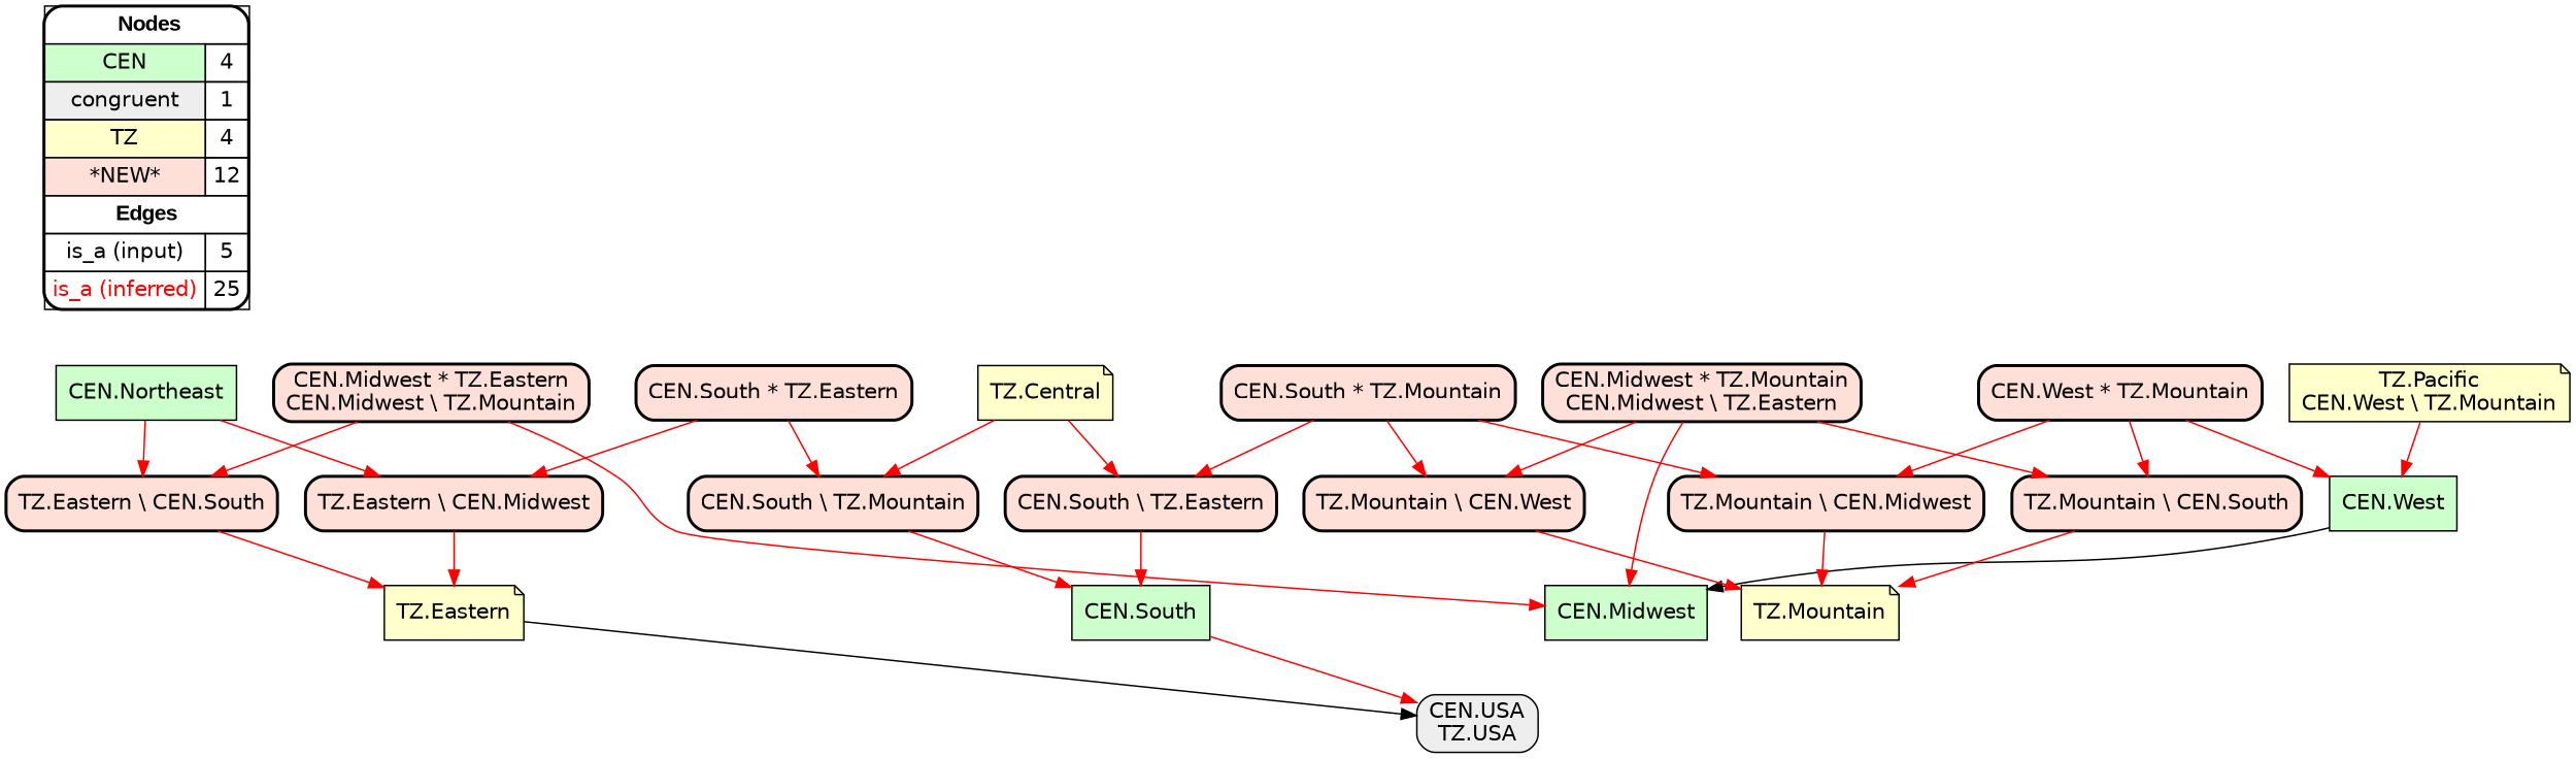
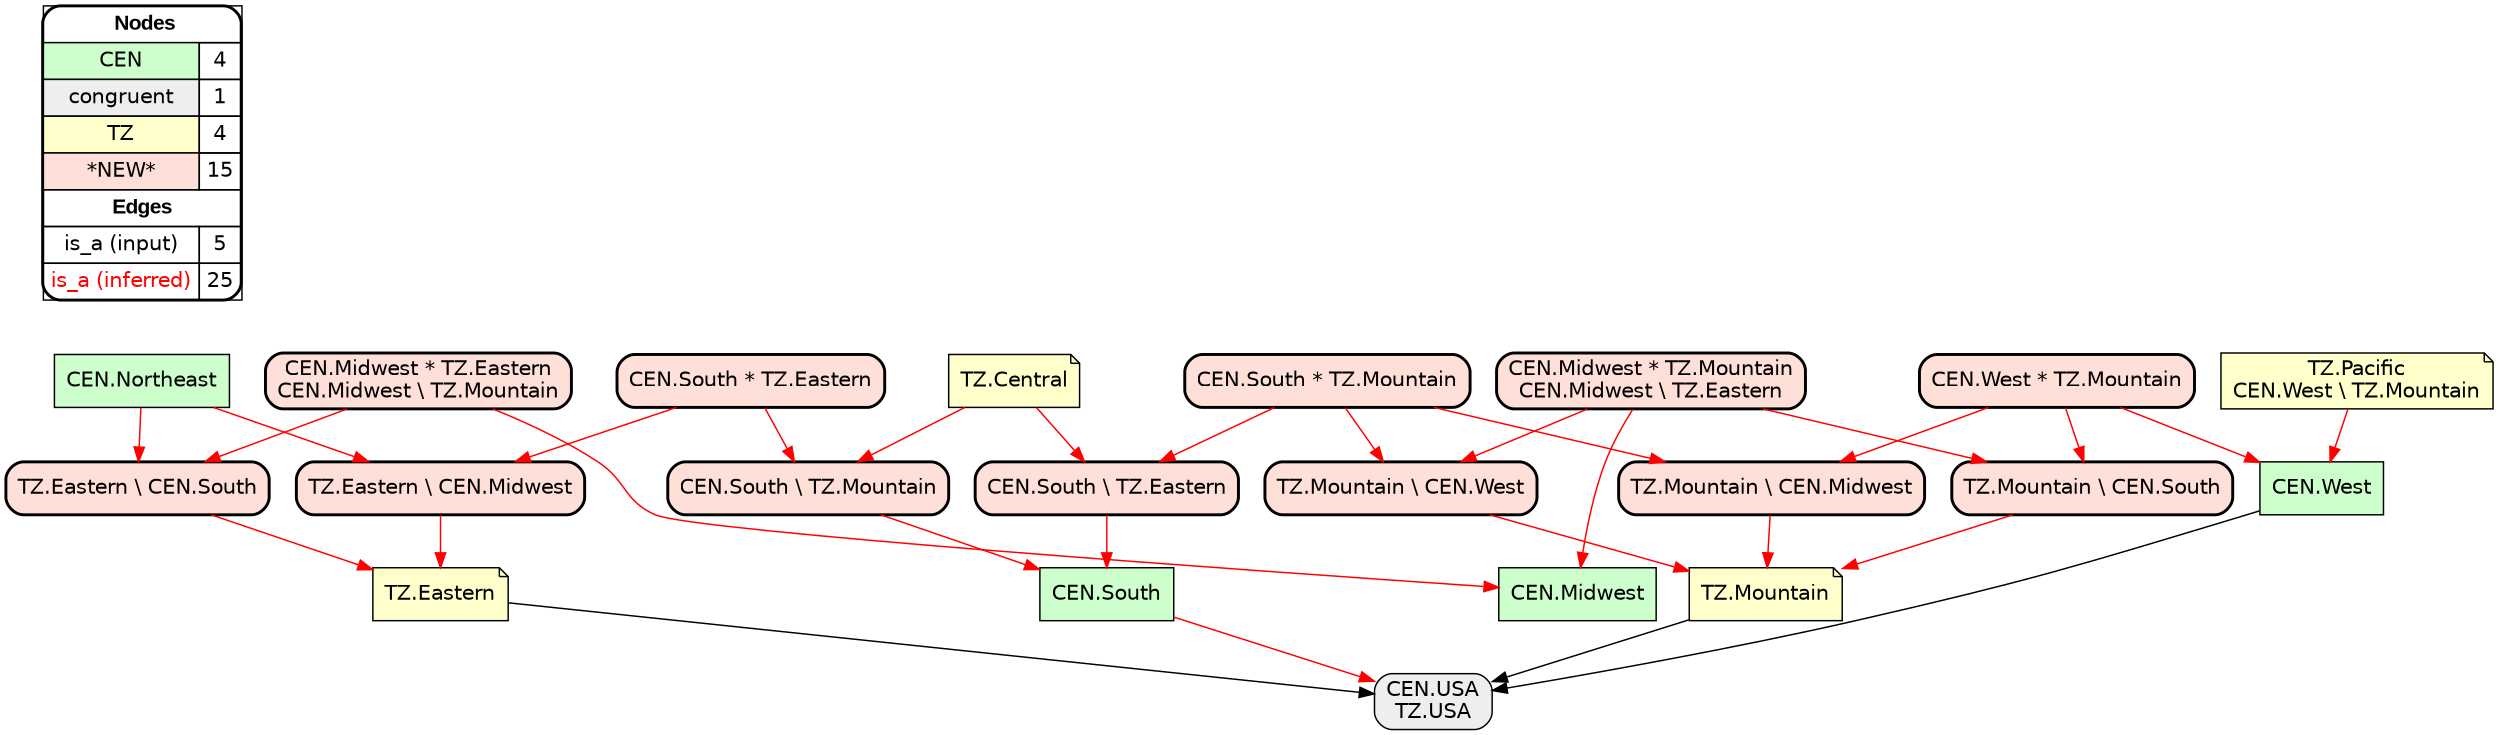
  digraph {
    rankdir=TB
    node [fillcolor="#FFE0D8" fontname=helvetica shape=box style="filled,rounded,bold"]
    edge [arrowhead=normal color="#FF0000" constraint=true penwidth=1 style=solid]
-   n1 [fillcolor=white label=<   <TABLE BORDER="0" CELLBORDER="1" CELLSPACING="0" CELLPADDING="4">  <TR> <TD COLSPAN="2"><font face="Arial Black"> Nodes</font></TD> </TR>  <TR>   <TD bgcolor="#CCFFCC" fontname="helvetica">CEN</TD>   <TD>4</TD>   </TR>  <TR>   <TD bgcolor="#EEEEEE" fontname="helvetica">congruent</TD>   <TD>1</TD>   </TR>  <TR>   <TD bgcolor="#FFFFCC" fontname="helvetica">TZ</TD>   <TD>4</TD>   </TR>  <TR>   <TD bgcolor="#FFE0D8" fontname="helvetica">*NEW*</TD>   <TD>12</TD>   </TR>  <TR> <TD COLSPAN="2"><font face = "Arial Black"> Edges </font></TD> </TR>  <TR>   <TD><font color ="#000000">is_a (input)</font></TD><TD>5</TD> </TR> <TR>   <TD><font color ="#FF0000">is_a (inferred)</font></TD><TD>25</TD> </TR> </TABLE>   > margin=0]
+   n1 [fillcolor=white label=<   <TABLE BORDER="0" CELLBORDER="1" CELLSPACING="0" CELLPADDING="4">  <TR> <TD COLSPAN="2"><font face="Arial Black"> Nodes</font></TD> </TR>  <TR>   <TD bgcolor="#CCFFCC" fontname="helvetica">CEN</TD>   <TD>4</TD>   </TR>  <TR>   <TD bgcolor="#EEEEEE" fontname="helvetica">congruent</TD>   <TD>1</TD>   </TR>  <TR>   <TD bgcolor="#FFFFCC" fontname="helvetica">TZ</TD>   <TD>4</TD>   </TR>  <TR>   <TD bgcolor="#FFE0D8" fontname="helvetica">*NEW*</TD>   <TD>15</TD>   </TR>  <TR> <TD COLSPAN="2"><font face = "Arial Black"> Edges </font></TD> </TR>  <TR>   <TD><font color ="#000000">is_a (input)</font></TD><TD>5</TD> </TR> <TR>   <TD><font color ="#FF0000">is_a (inferred)</font></TD><TD>25</TD> </TR> </TABLE>   > margin=0]
    "CEN.Midwest" [fillcolor="#CCFFCC" style=filled]
    "CEN.USA\nTZ.USA" [fillcolor="#EEEEEE" style="filled,rounded"]
    "CEN.West" [fillcolor="#CCFFCC" style=filled]
    "CEN.Northeast" [fillcolor="#CCFFCC" style=filled]
    "TZ.Eastern \\ CEN.Midwest"
    "TZ.Eastern \\ CEN.South"
    "TZ.Eastern" [fillcolor="#FFFFCC" shape=note style=filled]
    "CEN.South" [fillcolor="#CCFFCC" style=filled]
    "TZ.Central" [fillcolor="#FFFFCC" shape=note style=filled]
    "CEN.South \\ TZ.Mountain"
    "CEN.South \\ TZ.Eastern"
    "TZ.Mountain" [fillcolor="#FFFFCC" shape=note style=filled]
    "TZ.Pacific\nCEN.West \\ TZ.Mountain" [fillcolor="#FFFFCC" shape=note style=filled]
    "TZ.Mountain \\ CEN.West"
    "CEN.Midwest * TZ.Mountain\nCEN.Midwest \\ TZ.Eastern"
    "TZ.Mountain \\ CEN.South"
    "TZ.Mountain \\ CEN.Midwest"
    "CEN.South * TZ.Eastern"
    "CEN.West * TZ.Mountain"
    "CEN.South * TZ.Mountain"
    "CEN.Midwest * TZ.Eastern\nCEN.Midwest \\ TZ.Mountain"
    subgraph sub_1 {
      rank=source
      n1
    }
-   "CEN.West" -> "CEN.Midwest" [color="#000000"]
+   "CEN.West" -> "CEN.USA\nTZ.USA" [color="#000000"]
    "CEN.Northeast" -> "TZ.Eastern \\ CEN.Midwest"
    "CEN.Northeast" -> "TZ.Eastern \\ CEN.South"
    "TZ.Eastern \\ CEN.Midwest" -> "TZ.Eastern"
    "TZ.Eastern \\ CEN.South" -> "TZ.Eastern"
    "TZ.Eastern" -> "CEN.USA\nTZ.USA" [color="#000000"]
    "CEN.South" -> "CEN.USA\nTZ.USA"
    "TZ.Central" -> "CEN.South \\ TZ.Mountain"
    "TZ.Central" -> "CEN.South \\ TZ.Eastern"
    "CEN.South \\ TZ.Mountain" -> "CEN.South"
    "CEN.South \\ TZ.Eastern" -> "CEN.South"
+   "TZ.Mountain" -> "CEN.USA\nTZ.USA" [color="#000000"]
    "TZ.Pacific\nCEN.West \\ TZ.Mountain" -> "CEN.West"
    "TZ.Mountain \\ CEN.West" -> "TZ.Mountain"
    "CEN.Midwest * TZ.Mountain\nCEN.Midwest \\ TZ.Eastern" -> "CEN.Midwest"
    "CEN.Midwest * TZ.Mountain\nCEN.Midwest \\ TZ.Eastern" -> "TZ.Mountain \\ CEN.West"
    "CEN.Midwest * TZ.Mountain\nCEN.Midwest \\ TZ.Eastern" -> "TZ.Mountain \\ CEN.South"
    "TZ.Mountain \\ CEN.South" -> "TZ.Mountain"
    "TZ.Mountain \\ CEN.Midwest" -> "TZ.Mountain"
    "CEN.South * TZ.Eastern" -> "TZ.Eastern \\ CEN.Midwest"
    "CEN.South * TZ.Eastern" -> "CEN.South \\ TZ.Mountain"
    "CEN.West * TZ.Mountain" -> "CEN.West"
    "CEN.West * TZ.Mountain" -> "TZ.Mountain \\ CEN.South"
    "CEN.West * TZ.Mountain" -> "TZ.Mountain \\ CEN.Midwest"
    "CEN.South * TZ.Mountain" -> "CEN.South \\ TZ.Eastern"
    "CEN.South * TZ.Mountain" -> "TZ.Mountain \\ CEN.West"
    "CEN.South * TZ.Mountain" -> "TZ.Mountain \\ CEN.Midwest"
    "CEN.Midwest * TZ.Eastern\nCEN.Midwest \\ TZ.Mountain" -> "CEN.Midwest"
    "CEN.Midwest * TZ.Eastern\nCEN.Midwest \\ TZ.Mountain" -> "TZ.Eastern \\ CEN.South"
  }
